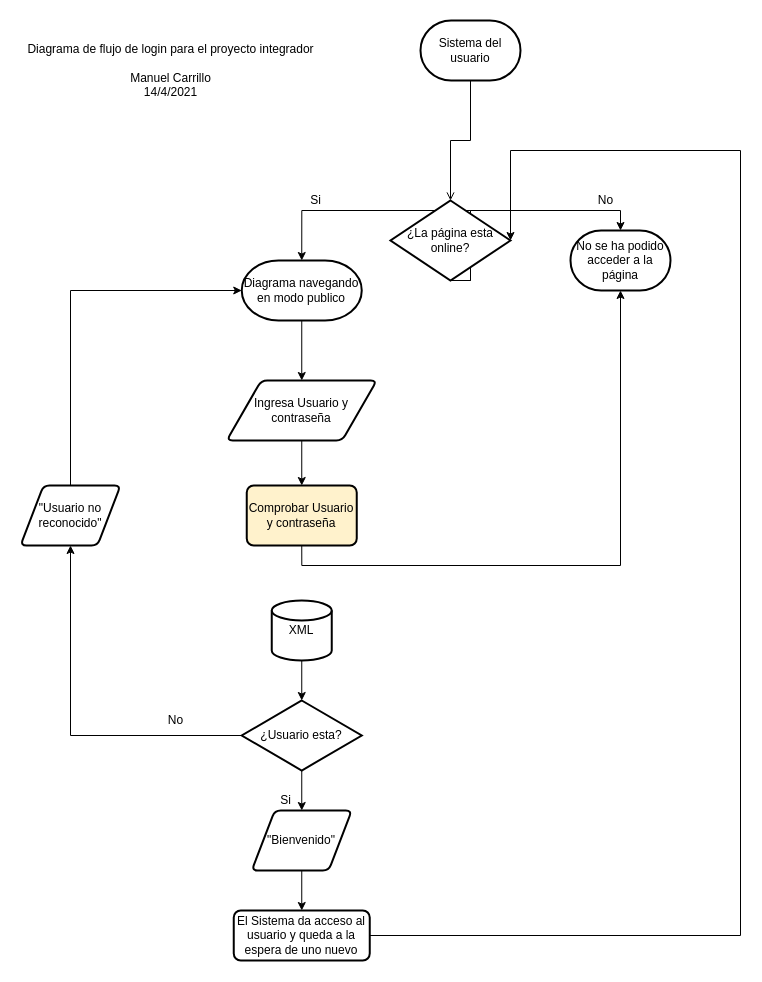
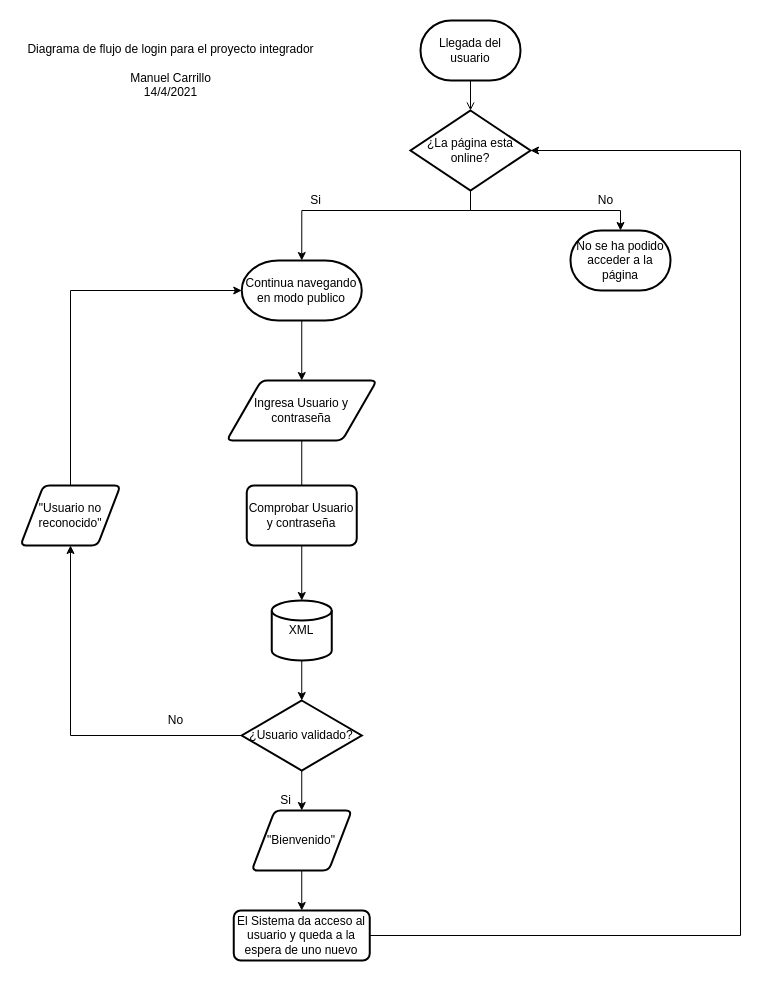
  <mxCell id="0" />
  <mxCell id="1" parent="0" />
  <mxCell id="2" style="edgeStyle=orthogonalEdgeStyle;rounded=0;orthogonalLoop=1;jettySize=auto;html=1;exitX=0.5;exitY=1;exitDx=0;exitDy=0;exitPerimeter=0;entryX=0.5;entryY=0;entryDx=0;entryDy=0;entryPerimeter=0;endArrow=open;" edge="1" parent="1" source="3" target="26"><mxGeometry relative="1" as="geometry"><mxPoint x="469.995" y="120" as="targetPoint" /></mxGeometry></mxCell>
- <mxCell id="3" value="Sistema del usuario" style="strokeWidth=2;html=1;shape=mxgraph.flowchart.terminator;whiteSpace=wrap;" vertex="1" parent="1"><mxGeometry x="420" y="20" width="100" height="60" as="geometry" /></mxCell>
+ <mxCell id="3" value="Llegada del usuario" style="strokeWidth=2;html=1;shape=mxgraph.flowchart.terminator;whiteSpace=wrap;" vertex="1" parent="1"><mxGeometry x="420" y="20" width="100" height="60" as="geometry" /></mxCell>
  <mxCell id="4" style="edgeStyle=orthogonalEdgeStyle;rounded=0;orthogonalLoop=1;jettySize=auto;html=1;exitX=0.5;exitY=1;exitDx=0;exitDy=0;exitPerimeter=0;entryX=0.5;entryY=0;entryDx=0;entryDy=0;" edge="1" parent="1" source="5" target="7"><mxGeometry relative="1" as="geometry" /></mxCell>
- <mxCell id="5" value="Diagrama navegando en modo publico" style="strokeWidth=2;html=1;shape=mxgraph.flowchart.terminator;whiteSpace=wrap;" vertex="1" parent="1"><mxGeometry x="241.25" y="260" width="120" height="60" as="geometry" /></mxCell>
- <mxCell id="6" style="edgeStyle=orthogonalEdgeStyle;rounded=0;orthogonalLoop=1;jettySize=auto;html=1;exitX=0.5;exitY=1;exitDx=0;exitDy=0;entryX=0.5;entryY=0;entryDx=0;entryDy=0;" edge="1" parent="1" source="7" target="9"><mxGeometry relative="1" as="geometry" /></mxCell>
+ <mxCell id="5" value="Continua navegando en modo publico" style="strokeWidth=2;html=1;shape=mxgraph.flowchart.terminator;whiteSpace=wrap;" vertex="1" parent="1"><mxGeometry x="241.25" y="260" width="120" height="60" as="geometry" /></mxCell>
+ <mxCell id="6" style="edgeStyle=orthogonalEdgeStyle;rounded=0;orthogonalLoop=1;jettySize=auto;html=1;exitX=0.5;exitY=1;exitDx=0;exitDy=0;entryX=0.5;entryY=0;entryDx=0;entryDy=0;endArrow=none;" edge="1" parent="1" source="7" target="9"><mxGeometry relative="1" as="geometry" /></mxCell>
  <mxCell id="7" value="Ingresa Usuario y contraseña" style="shape=parallelogram;html=1;strokeWidth=2;perimeter=parallelogramPerimeter;whiteSpace=wrap;rounded=1;arcSize=12;size=0.23;" vertex="1" parent="1"><mxGeometry x="226.25" y="380" width="150" height="60" as="geometry" /></mxCell>
- <mxCell id="8" style="edgeStyle=orthogonalEdgeStyle;rounded=0;orthogonalLoop=1;jettySize=auto;html=1;exitX=0.5;exitY=1;exitDx=0;exitDy=0;" edge="1" parent="1" source="9" target="28"><mxGeometry relative="1" as="geometry" /></mxCell>
- <mxCell id="9" value="Comprobar Usuario y contraseña" style="rounded=1;whiteSpace=wrap;html=1;absoluteArcSize=1;arcSize=14;strokeWidth=2;fillColor=#fff2cc;" vertex="1" parent="1"><mxGeometry x="246.25" y="485" width="110" height="60" as="geometry" /></mxCell>
+ <mxCell id="8" style="edgeStyle=orthogonalEdgeStyle;rounded=0;orthogonalLoop=1;jettySize=auto;html=1;exitX=0.5;exitY=1;exitDx=0;exitDy=0;entryX=0.5;entryY=0;entryDx=0;entryDy=0;entryPerimeter=0;" edge="1" parent="1" source="9" target="19"><mxGeometry relative="1" as="geometry" /></mxCell>
+ <mxCell id="9" value="Comprobar Usuario y contraseña" style="rounded=1;whiteSpace=wrap;html=1;absoluteArcSize=1;arcSize=14;strokeWidth=2;" vertex="1" parent="1"><mxGeometry x="246.25" y="485" width="110" height="60" as="geometry" /></mxCell>
  <mxCell id="10" style="edgeStyle=orthogonalEdgeStyle;rounded=0;orthogonalLoop=1;jettySize=auto;html=1;exitX=0.5;exitY=1;exitDx=0;exitDy=0;exitPerimeter=0;entryX=0.5;entryY=0;entryDx=0;entryDy=0;" edge="1" parent="1" source="12" target="17"><mxGeometry relative="1" as="geometry" /></mxCell>
  <mxCell id="11" style="edgeStyle=orthogonalEdgeStyle;rounded=0;orthogonalLoop=1;jettySize=auto;html=1;exitX=0;exitY=0.5;exitDx=0;exitDy=0;exitPerimeter=0;entryX=0.5;entryY=1;entryDx=0;entryDy=0;" edge="1" parent="1" source="12" target="14"><mxGeometry relative="1" as="geometry" /></mxCell>
- <mxCell id="12" value="¿Usuario esta?" style="strokeWidth=2;html=1;shape=mxgraph.flowchart.decision;whiteSpace=wrap;" vertex="1" parent="1"><mxGeometry x="241.25" y="700" width="120" height="70" as="geometry" /></mxCell>
+ <mxCell id="12" value="¿Usuario validado?" style="strokeWidth=2;html=1;shape=mxgraph.flowchart.decision;whiteSpace=wrap;" vertex="1" parent="1"><mxGeometry x="241.25" y="700" width="120" height="70" as="geometry" /></mxCell>
  <mxCell id="13" style="edgeStyle=orthogonalEdgeStyle;rounded=0;orthogonalLoop=1;jettySize=auto;html=1;exitX=0.5;exitY=0;exitDx=0;exitDy=0;entryX=0;entryY=0.5;entryDx=0;entryDy=0;entryPerimeter=0;" edge="1" parent="1" source="14" target="5"><mxGeometry relative="1" as="geometry" /></mxCell>
  <mxCell id="14" value="&quot;Usuario no reconocido&quot;" style="shape=parallelogram;html=1;strokeWidth=2;perimeter=parallelogramPerimeter;whiteSpace=wrap;rounded=1;arcSize=12;size=0.23;" vertex="1" parent="1"><mxGeometry x="20" y="485" width="100" height="60" as="geometry" /></mxCell>
  <mxCell id="15" value="No" style="text;html=1;align=center;verticalAlign=middle;resizable=0;points=[];autosize=1;strokeColor=none;" vertex="1" parent="1"><mxGeometry x="160" y="710" width="30" height="20" as="geometry" /></mxCell>
  <mxCell id="16" style="edgeStyle=orthogonalEdgeStyle;rounded=0;orthogonalLoop=1;jettySize=auto;html=1;exitX=0.5;exitY=1;exitDx=0;exitDy=0;entryX=0.5;entryY=0;entryDx=0;entryDy=0;" edge="1" parent="1" source="17" target="23"><mxGeometry relative="1" as="geometry" /></mxCell>
  <mxCell id="17" value="&quot;Bienvenido&quot;" style="shape=parallelogram;html=1;strokeWidth=2;perimeter=parallelogramPerimeter;whiteSpace=wrap;rounded=1;arcSize=12;size=0.23;" vertex="1" parent="1"><mxGeometry x="251.25" y="810" width="100" height="60" as="geometry" /></mxCell>
  <mxCell id="18" style="edgeStyle=orthogonalEdgeStyle;rounded=0;orthogonalLoop=1;jettySize=auto;html=1;exitX=0.5;exitY=1;exitDx=0;exitDy=0;exitPerimeter=0;entryX=0.5;entryY=0;entryDx=0;entryDy=0;entryPerimeter=0;" edge="1" parent="1" source="19" target="12"><mxGeometry relative="1" as="geometry" /></mxCell>
  <mxCell id="19" value="XML" style="strokeWidth=2;html=1;shape=mxgraph.flowchart.database;whiteSpace=wrap;" vertex="1" parent="1"><mxGeometry x="271.25" y="600" width="60" height="60" as="geometry" /></mxCell>
  <mxCell id="20" value="Si" style="text;html=1;align=center;verticalAlign=middle;resizable=0;points=[];autosize=1;strokeColor=none;" vertex="1" parent="1"><mxGeometry x="270" y="790" width="30" height="20" as="geometry" /></mxCell>
  <mxCell id="21" value="Diagrama de flujo de login para el proyecto integrador&lt;br&gt;&lt;br&gt;Manuel Carrillo&lt;br&gt;14/4/2021" style="text;html=1;align=center;verticalAlign=middle;resizable=0;points=[];autosize=1;strokeColor=none;" vertex="1" parent="1"><mxGeometry x="20" y="40" width="300" height="60" as="geometry" /></mxCell>
  <mxCell id="22" style="edgeStyle=orthogonalEdgeStyle;rounded=0;orthogonalLoop=1;jettySize=auto;html=1;exitX=1;exitY=0.5;exitDx=0;exitDy=0;entryX=1;entryY=0.5;entryDx=0;entryDy=0;entryPerimeter=0;" edge="1" parent="1" source="23" target="26"><mxGeometry relative="1" as="geometry"><Array as="points"><mxPoint x="740" y="935" /><mxPoint x="740" y="150" /></Array></mxGeometry></mxCell>
  <mxCell id="23" value="El Sistema da acceso al usuario y queda a la espera de uno nuevo" style="rounded=1;whiteSpace=wrap;html=1;absoluteArcSize=1;arcSize=14;strokeWidth=2;" vertex="1" parent="1"><mxGeometry x="233.25" y="910" width="136" height="50" as="geometry" /></mxCell>
  <mxCell id="24" style="edgeStyle=orthogonalEdgeStyle;rounded=0;orthogonalLoop=1;jettySize=auto;html=1;exitX=0.5;exitY=1;exitDx=0;exitDy=0;exitPerimeter=0;entryX=0.5;entryY=0;entryDx=0;entryDy=0;entryPerimeter=0;" edge="1" parent="1" source="26"><mxGeometry relative="1" as="geometry"><mxPoint x="301.25" y="260" as="targetPoint" /><Array as="points"><mxPoint x="470" y="210" /><mxPoint x="301" y="210" /></Array></mxGeometry></mxCell>
  <mxCell id="25" style="edgeStyle=orthogonalEdgeStyle;rounded=0;orthogonalLoop=1;jettySize=auto;html=1;exitX=0.5;exitY=1;exitDx=0;exitDy=0;exitPerimeter=0;entryX=0.5;entryY=0;entryDx=0;entryDy=0;entryPerimeter=0;" edge="1" parent="1" source="26" target="28"><mxGeometry relative="1" as="geometry"><Array as="points"><mxPoint x="470" y="210" /><mxPoint x="620" y="210" /></Array></mxGeometry></mxCell>
- <mxCell id="26" value="¿La página esta online?" style="strokeWidth=2;html=1;shape=mxgraph.flowchart.decision;whiteSpace=wrap;" vertex="1" parent="1"><mxGeometry x="390" y="200" width="120" height="80" as="geometry" /></mxCell>
+ <mxCell id="26" value="¿La página esta online?" style="strokeWidth=2;html=1;shape=mxgraph.flowchart.decision;whiteSpace=wrap;" vertex="1" parent="1"><mxGeometry x="410" y="110" width="120" height="80" as="geometry" /></mxCell>
  <mxCell id="27" value="Si" style="text;html=1;align=center;verticalAlign=middle;resizable=0;points=[];autosize=1;strokeColor=none;" vertex="1" parent="1"><mxGeometry x="300" y="190" width="30" height="20" as="geometry" /></mxCell>
  <mxCell id="28" value="No se ha podido acceder a la página" style="strokeWidth=2;html=1;shape=mxgraph.flowchart.terminator;whiteSpace=wrap;" vertex="1" parent="1"><mxGeometry x="570" y="230" width="100" height="60" as="geometry" /></mxCell>
  <mxCell id="29" value="No" style="text;html=1;align=center;verticalAlign=middle;resizable=0;points=[];autosize=1;strokeColor=none;" vertex="1" parent="1"><mxGeometry x="590" y="190" width="30" height="20" as="geometry" /></mxCell>
